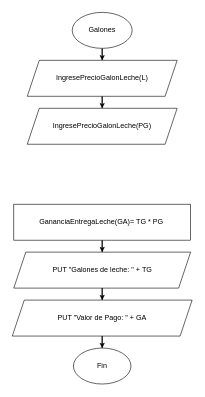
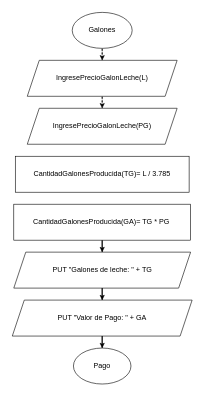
  <mxCell id="0" />
  <mxCell id="1" parent="0" />
- <mxCell id="2" value="" style="edgeStyle=orthogonalEdgeStyle;rounded=0;orthogonalLoop=1;jettySize=auto;html=1;" edge="1" parent="1" source="3" target="6"><mxGeometry relative="1" as="geometry" /></mxCell>
+ <mxCell id="2" value="" style="edgeStyle=orthogonalEdgeStyle;rounded=0;orthogonalLoop=1;jettySize=auto;html=1;dashed=1;" edge="1" parent="1" source="3" target="6"><mxGeometry relative="1" as="geometry" /></mxCell>
  <mxCell id="3" value="Galones" style="ellipse;whiteSpace=wrap;html=1;" vertex="1" parent="1"><mxGeometry x="120" width="100" height="60" as="geometry" y="20" /></mxCell>
  <mxCell id="4" value="" style="edgeStyle=orthogonalEdgeStyle;rounded=0;orthogonalLoop=1;jettySize=auto;html=1;" edge="1" parent="1" source="6"><mxGeometry relative="1" as="geometry"><mxPoint x="180" y="130" as="targetPoint" /><Array as="points"><mxPoint x="180" y="130" /><mxPoint x="180" y="130" /></Array></mxGeometry></mxCell>
- <mxCell id="5" value="" style="edgeStyle=orthogonalEdgeStyle;rounded=0;orthogonalLoop=1;jettySize=auto;html=1;" edge="1" parent="1" source="6" target="7"><mxGeometry relative="1" as="geometry" /></mxCell>
+ <mxCell id="5" value="" style="edgeStyle=orthogonalEdgeStyle;rounded=0;orthogonalLoop=1;jettySize=auto;html=1;dashed=1;" edge="1" parent="1" source="6" target="7"><mxGeometry relative="1" as="geometry" /></mxCell>
  <mxCell id="6" value="IngresePrecioGalonLeche(L)" style="shape=parallelogram;perimeter=parallelogramPerimeter;whiteSpace=wrap;html=1;fixedSize=1;" vertex="1" parent="1"><mxGeometry x="45" y="100" width="250" height="60" as="geometry" /></mxCell>
  <mxCell id="7" value="IngresePrecioGalonLeche(PG)" style="shape=parallelogram;perimeter=parallelogramPerimeter;whiteSpace=wrap;html=1;fixedSize=1;" vertex="1" parent="1"><mxGeometry x="45" y="180" width="250" height="60" as="geometry" /></mxCell>
+ <mxCell id="8" value="CantidadGalonesProducida(TG)= L / 3.785" style="rounded=0;whiteSpace=wrap;html=1;" vertex="1" parent="1"><mxGeometry x="25" y="260" width="290" height="60" as="geometry" /></mxCell>
  <mxCell id="9" value="" style="edgeStyle=orthogonalEdgeStyle;rounded=0;orthogonalLoop=1;jettySize=auto;html=1;" edge="1" parent="1" source="10" target="12"><mxGeometry relative="1" as="geometry" /></mxCell>
- <mxCell id="10" value="GananciaEntregaLeche(GA)= TG * PG&amp;nbsp;" style="rounded=0;whiteSpace=wrap;html=1;" vertex="1" parent="1"><mxGeometry x="22.5" y="340" width="295" height="60" as="geometry" /></mxCell>
+ <mxCell id="10" value="CantidadGalonesProducida(GA)= TG * PG&amp;nbsp;" style="rounded=0;whiteSpace=wrap;html=1;" vertex="1" parent="1"><mxGeometry x="22.5" y="340" width="295" height="60" as="geometry" /></mxCell>
  <mxCell id="11" value="" style="edgeStyle=orthogonalEdgeStyle;rounded=0;orthogonalLoop=1;jettySize=auto;html=1;" edge="1" parent="1" source="12" target="14"><mxGeometry relative="1" as="geometry" /></mxCell>
  <mxCell id="12" value="PUT &quot;Galones de leche: &quot; + TG" style="shape=parallelogram;perimeter=parallelogramPerimeter;whiteSpace=wrap;html=1;fixedSize=1;" vertex="1" parent="1"><mxGeometry x="22.5" y="420" width="295" height="60" as="geometry" /></mxCell>
  <mxCell id="13" value="" style="edgeStyle=orthogonalEdgeStyle;rounded=0;orthogonalLoop=1;jettySize=auto;html=1;" edge="1" parent="1" source="14" target="15"><mxGeometry relative="1" as="geometry" /></mxCell>
  <mxCell id="14" value="PUT &quot;Valor de Pago: &quot; + GA" style="shape=parallelogram;perimeter=parallelogramPerimeter;whiteSpace=wrap;html=1;fixedSize=1;" vertex="1" parent="1"><mxGeometry x="20" y="500" width="300" height="60" as="geometry" /></mxCell>
- <mxCell id="15" value="Fin" style="ellipse;whiteSpace=wrap;html=1;" vertex="1" parent="1"><mxGeometry x="122" y="580" width="96" height="60" as="geometry" /></mxCell>
+ <mxCell id="15" value="Pago" style="ellipse;whiteSpace=wrap;html=1;" vertex="1" parent="1"><mxGeometry x="122" y="580" width="96" height="60" as="geometry" /></mxCell>
